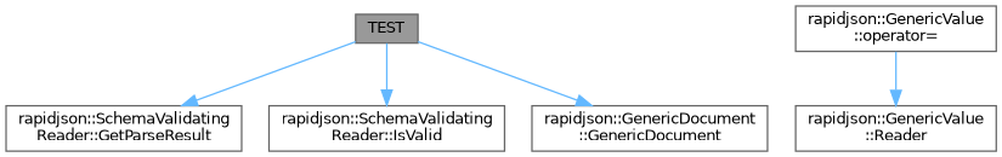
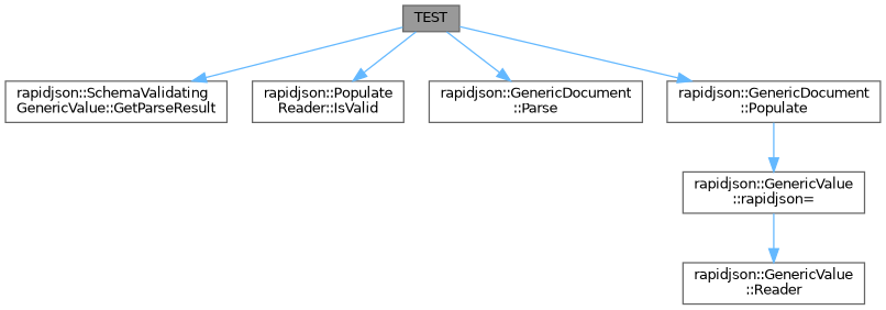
  digraph {
    rankdir=TB
    node [color=grey40 fillcolor=white fontname=Helvetica fontsize=10 shape=box style=filled]
    edge [color=steelblue1 fontname=Helvetica fontsize=10 labelfontname=Helvetica labelfontsize=10 style=solid]
    n1 [color=gray40 fillcolor=grey60 fontcolor=black height=0.2 label=TEST width=0.4]
-   n2 [height=0.2 label="rapidjson::SchemaValidating\lReader::GetParseResult" width=0.4]
-   n3 [height=0.2 label="rapidjson::SchemaValidating\lReader::IsValid" width=0.4]
-   n4 [height=0.2 label="rapidjson::GenericDocument\l::GenericDocument" width=0.4]
-   n6 [height=0.2 label="rapidjson::GenericValue\l::operator=" width=0.4]
+   n2 [height=0.2 label="rapidjson::SchemaValidating\lGenericValue::GetParseResult" width=0.4]
+   n3 [height=0.2 label="rapidjson::Populate\lReader::IsValid" width=0.4]
+   n4 [height=0.2 label="rapidjson::GenericDocument\l::Parse" width=0.4]
+   n5 [height=0.2 label="rapidjson::GenericDocument\l::Populate" width=0.4]
+   n6 [height=0.2 label="rapidjson::GenericValue\l::rapidjson=" width=0.4]
    n7 [height=0.2 label="rapidjson::GenericValue\l::Reader" width=0.4]
    n1 -> n2
    n1 -> n3
    n1 -> n4
+   n1 -> n5
+   n5 -> n6
    n6 -> n7
  }
